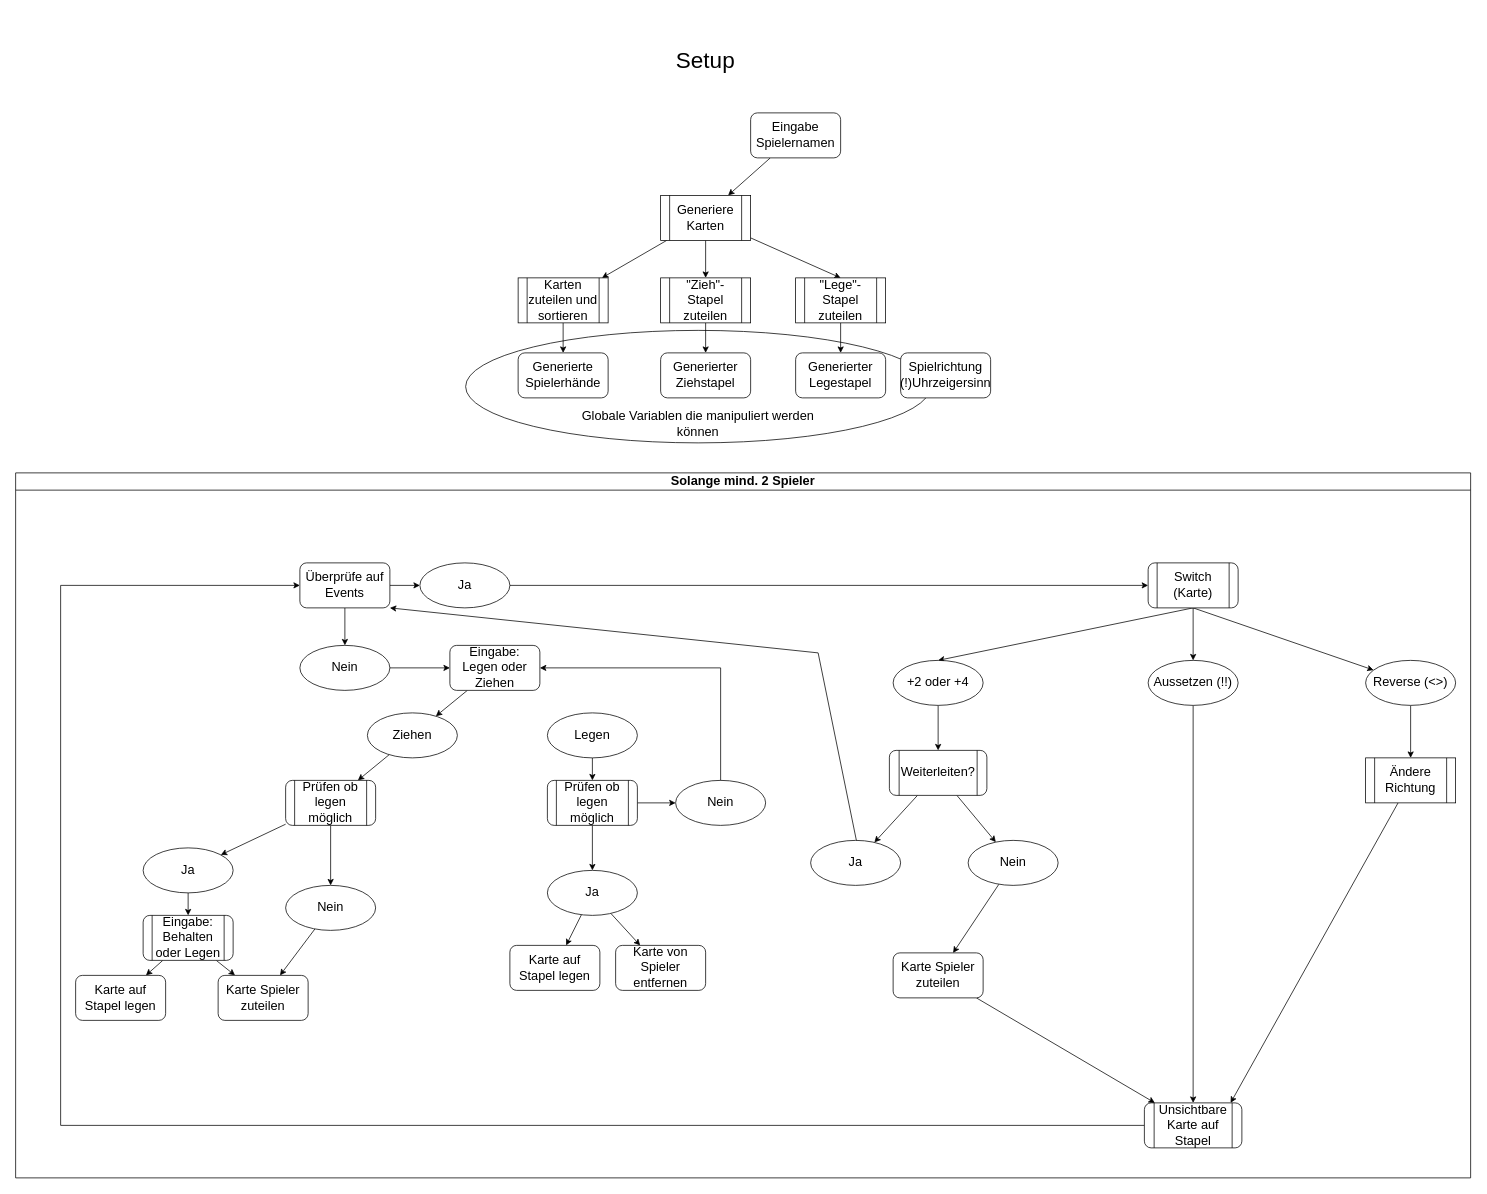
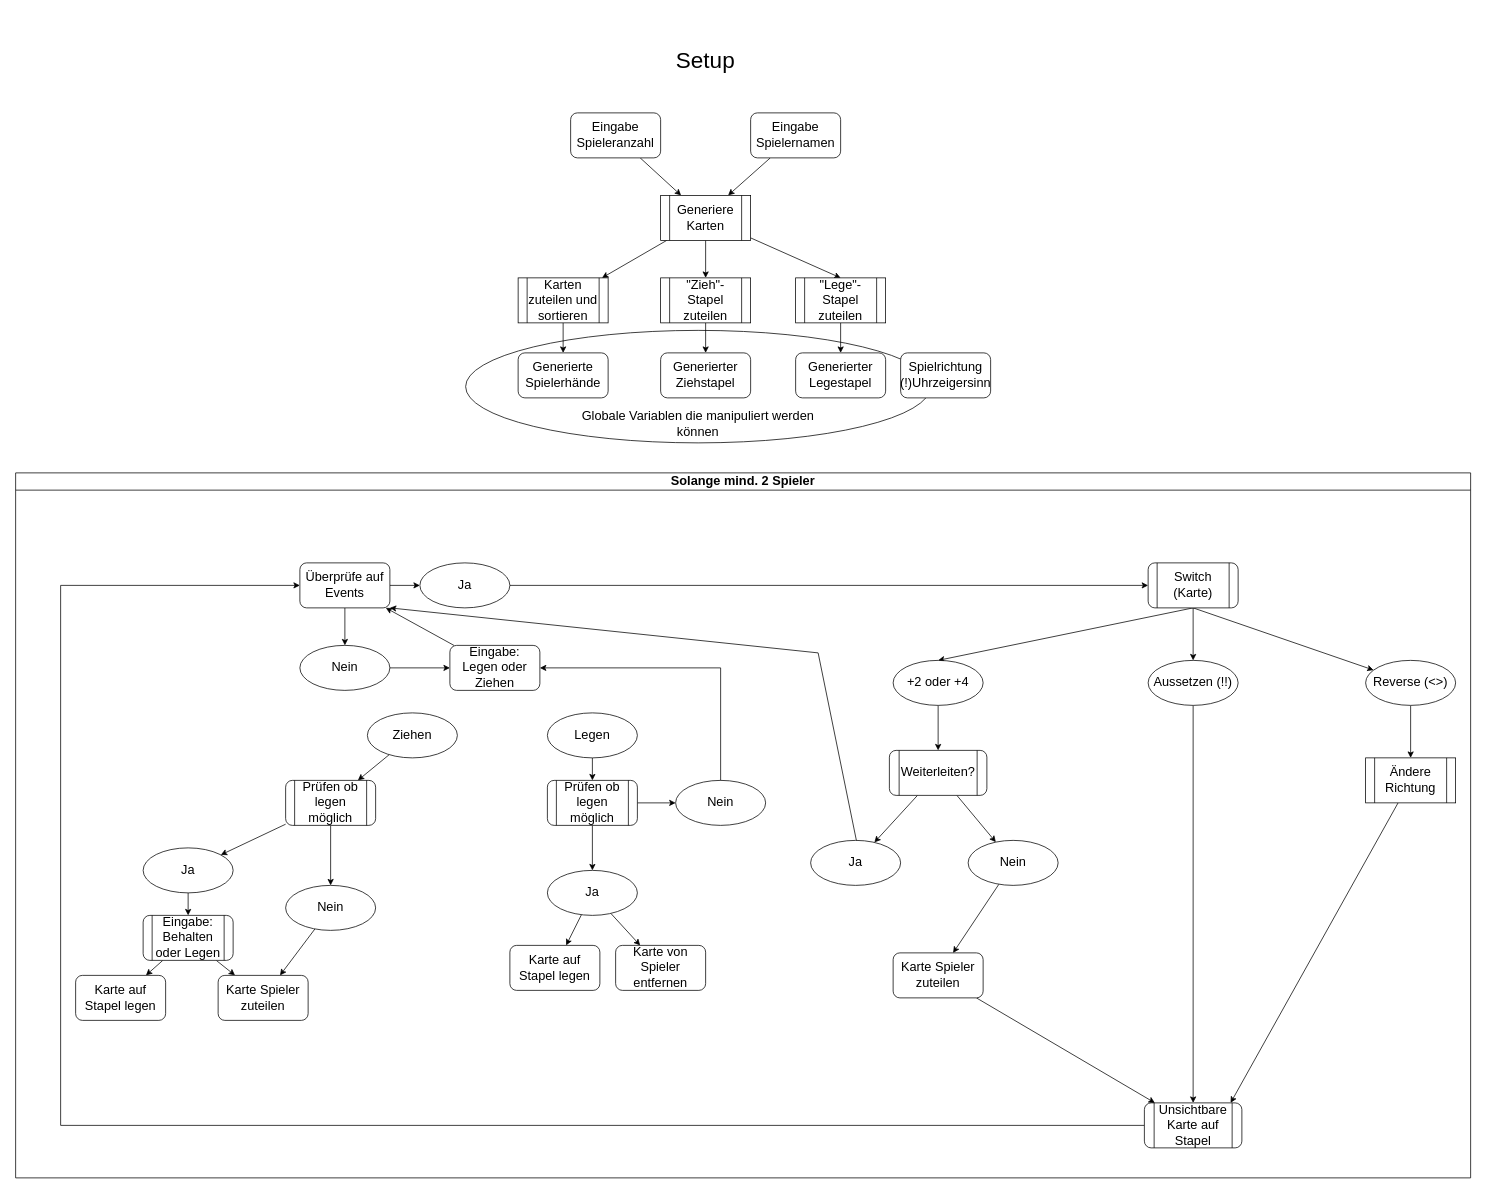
  <mxCell id="0" />
  <mxCell id="1" parent="0" />
  <mxCell id="2" value="&lt;div style=&quot;font-size: 30px;&quot;&gt;&lt;font style=&quot;font-size: 30px;&quot;&gt;Setup&lt;/font&gt;&lt;/div&gt;" style="text;html=1;strokeColor=none;fillColor=none;align=center;verticalAlign=middle;whiteSpace=wrap;rounded=0;" vertex="1" parent="1"><mxGeometry x="700" y="20" width="480" height="120" as="geometry" /></mxCell>
+ <mxCell id="3" value="" style="edgeStyle=none;rounded=0;orthogonalLoop=1;jettySize=auto;html=1;fontSize=17;" edge="1" parent="1" source="4" target="11"><mxGeometry relative="1" as="geometry" /></mxCell>
+ <mxCell id="4" value="Eingabe Spieleranzahl" style="rounded=1;whiteSpace=wrap;html=1;fontSize=17;" vertex="1" parent="1"><mxGeometry x="760" y="150" width="120" height="60" as="geometry" /></mxCell>
  <mxCell id="5" value="&lt;div&gt;Generierte Spielerhände&lt;/div&gt;" style="rounded=1;whiteSpace=wrap;html=1;fontSize=17;" vertex="1" parent="1"><mxGeometry x="690" y="470" width="120" height="60" as="geometry" /></mxCell>
  <mxCell id="6" value="" style="edgeStyle=none;rounded=0;orthogonalLoop=1;jettySize=auto;html=1;fontSize=17;entryX=0.75;entryY=0;entryDx=0;entryDy=0;" edge="1" parent="1" source="7" target="11"><mxGeometry relative="1" as="geometry"><mxPoint x="850" y="290" as="targetPoint" /></mxGeometry></mxCell>
  <mxCell id="7" value="Eingabe Spielernamen" style="rounded=1;whiteSpace=wrap;html=1;fontSize=17;" vertex="1" parent="1"><mxGeometry x="1000" y="150" width="120" height="60" as="geometry" /></mxCell>
  <mxCell id="8" value="" style="edgeStyle=none;rounded=0;orthogonalLoop=1;jettySize=auto;html=1;fontSize=17;" edge="1" parent="1" source="11" target="13"><mxGeometry relative="1" as="geometry" /></mxCell>
  <mxCell id="9" value="" style="edgeStyle=none;rounded=0;orthogonalLoop=1;jettySize=auto;html=1;fontSize=17;entryX=0.5;entryY=0;entryDx=0;entryDy=0;" edge="1" parent="1" source="11" target="15"><mxGeometry relative="1" as="geometry" /></mxCell>
  <mxCell id="10" value="" style="edgeStyle=none;rounded=0;orthogonalLoop=1;jettySize=auto;html=1;fontSize=17;entryX=0.5;entryY=0;entryDx=0;entryDy=0;" edge="1" parent="1" source="11" target="17"><mxGeometry relative="1" as="geometry"><mxPoint x="890" y="300" as="targetPoint" /></mxGeometry></mxCell>
  <mxCell id="11" value="Generiere Karten" style="shape=process;whiteSpace=wrap;html=1;backgroundOutline=1;fontSize=17;" vertex="1" parent="1"><mxGeometry x="880" y="260" width="120" height="60" as="geometry" /></mxCell>
  <mxCell id="12" value="" style="edgeStyle=none;rounded=0;orthogonalLoop=1;jettySize=auto;html=1;fontSize=17;" edge="1" parent="1" source="13" target="5"><mxGeometry relative="1" as="geometry" /></mxCell>
  <mxCell id="13" value="Karten zuteilen und sortieren" style="shape=process;whiteSpace=wrap;html=1;backgroundOutline=1;fontSize=17;" vertex="1" parent="1"><mxGeometry x="690" y="370" width="120" height="60" as="geometry" /></mxCell>
  <mxCell id="14" value="" style="edgeStyle=none;rounded=0;orthogonalLoop=1;jettySize=auto;html=1;fontSize=17;" edge="1" parent="1" source="15" target="18"><mxGeometry relative="1" as="geometry" /></mxCell>
  <mxCell id="15" value="&lt;div&gt;&quot;Zieh&quot;-Stapel zuteilen&lt;/div&gt;" style="shape=process;whiteSpace=wrap;html=1;backgroundOutline=1;fontSize=17;" vertex="1" parent="1"><mxGeometry x="880" y="370" width="120" height="60" as="geometry" /></mxCell>
  <mxCell id="16" value="" style="edgeStyle=none;rounded=0;orthogonalLoop=1;jettySize=auto;html=1;fontSize=17;" edge="1" parent="1" source="17" target="19"><mxGeometry relative="1" as="geometry" /></mxCell>
  <mxCell id="17" value="&lt;div&gt;&quot;Lege&quot;-Stapel zuteilen&lt;/div&gt;" style="shape=process;whiteSpace=wrap;html=1;backgroundOutline=1;fontSize=17;" vertex="1" parent="1"><mxGeometry x="1060" y="370" width="120" height="60" as="geometry" /></mxCell>
  <mxCell id="18" value="&lt;div&gt;Generierter Ziehstapel&lt;/div&gt;" style="rounded=1;whiteSpace=wrap;html=1;fontSize=17;" vertex="1" parent="1"><mxGeometry x="880" y="470" width="120" height="60" as="geometry" /></mxCell>
  <mxCell id="19" value="&lt;div&gt;Generierter Legestapel&lt;/div&gt;" style="rounded=1;whiteSpace=wrap;html=1;fontSize=17;" vertex="1" parent="1"><mxGeometry x="1060" y="470" width="120" height="60" as="geometry" /></mxCell>
  <mxCell id="20" value="" style="ellipse;whiteSpace=wrap;html=1;fontSize=17;fillColor=none;" vertex="1" parent="1"><mxGeometry x="620" y="440" width="620" height="150" as="geometry" /></mxCell>
  <mxCell id="21" value="Globale Variablen die manipuliert werden können" style="text;html=1;strokeColor=none;fillColor=none;align=center;verticalAlign=middle;whiteSpace=wrap;rounded=0;fontSize=17;" vertex="1" parent="1"><mxGeometry x="765" y="550" width="330" height="30" as="geometry" /></mxCell>
  <mxCell id="22" value="&lt;div&gt;Spielrichtung&lt;/div&gt;&lt;div&gt;(!)Uhrzeigersinn&lt;br&gt;&lt;/div&gt;" style="rounded=1;whiteSpace=wrap;html=1;fontSize=17;" vertex="1" parent="1"><mxGeometry x="1200" y="470" width="120" height="60" as="geometry" /></mxCell>
  <mxCell id="23" value="&lt;div&gt;Solange mind. 2 Spieler&lt;/div&gt;" style="swimlane;whiteSpace=wrap;html=1;fontSize=17;" vertex="1" parent="1"><mxGeometry x="20" y="630" width="1940" height="940" as="geometry" /></mxCell>
  <mxCell id="24" value="" style="edgeStyle=none;rounded=0;orthogonalLoop=1;jettySize=auto;html=1;fontSize=17;" edge="1" parent="23" source="26" target="28"><mxGeometry relative="1" as="geometry" /></mxCell>
  <mxCell id="25" value="" style="edgeStyle=none;rounded=0;orthogonalLoop=1;jettySize=auto;html=1;fontSize=17;" edge="1" parent="23" source="26" target="34"><mxGeometry relative="1" as="geometry" /></mxCell>
  <mxCell id="26" value="&lt;div&gt;Überprüfe auf Events&lt;/div&gt;" style="rounded=1;whiteSpace=wrap;html=1;fontSize=17;" vertex="1" parent="23"><mxGeometry x="379" y="120" width="120" height="60" as="geometry" /></mxCell>
  <mxCell id="27" value="" style="edgeStyle=none;rounded=0;orthogonalLoop=1;jettySize=auto;html=1;fontSize=17;" edge="1" parent="23" source="28" target="32"><mxGeometry relative="1" as="geometry" /></mxCell>
  <mxCell id="28" value="&lt;div&gt;Ja&lt;/div&gt;" style="ellipse;whiteSpace=wrap;html=1;fontSize=17;rounded=1;" vertex="1" parent="23"><mxGeometry x="539" y="120" width="120" height="60" as="geometry" /></mxCell>
  <mxCell id="29" value="" style="rounded=0;orthogonalLoop=1;jettySize=auto;html=1;strokeWidth=1;fontSize=17;exitX=0.5;exitY=1;exitDx=0;exitDy=0;entryX=0.5;entryY=0;entryDx=0;entryDy=0;" edge="1" parent="23" source="32" target="64"><mxGeometry relative="1" as="geometry" /></mxCell>
  <mxCell id="30" value="" style="edgeStyle=none;rounded=0;orthogonalLoop=1;jettySize=auto;html=1;strokeWidth=1;fontSize=17;exitX=0.5;exitY=1;exitDx=0;exitDy=0;" edge="1" parent="23" source="32" target="66"><mxGeometry relative="1" as="geometry" /></mxCell>
  <mxCell id="31" value="" style="edgeStyle=none;rounded=0;orthogonalLoop=1;jettySize=auto;html=1;strokeWidth=1;fontSize=17;exitX=0.5;exitY=1;exitDx=0;exitDy=0;" edge="1" parent="23" source="32" target="68"><mxGeometry relative="1" as="geometry" /></mxCell>
  <mxCell id="32" value="Switch (Karte)" style="shape=process;whiteSpace=wrap;html=1;backgroundOutline=1;fontSize=17;rounded=1;" vertex="1" parent="23"><mxGeometry x="1510" y="120" width="120" height="60" as="geometry" /></mxCell>
  <mxCell id="33" value="" style="edgeStyle=none;rounded=0;orthogonalLoop=1;jettySize=auto;html=1;fontSize=17;" edge="1" parent="23" source="34" target="36"><mxGeometry relative="1" as="geometry" /></mxCell>
  <mxCell id="34" value="Nein" style="ellipse;whiteSpace=wrap;html=1;fontSize=17;rounded=1;" vertex="1" parent="23"><mxGeometry x="379" y="230" width="120" height="60" as="geometry" /></mxCell>
- <mxCell id="35" value="" style="edgeStyle=none;rounded=0;orthogonalLoop=1;jettySize=auto;html=1;fontSize=17;" edge="1" parent="23" source="36" target="38"><mxGeometry relative="1" as="geometry" /></mxCell>
+ <mxCell id="35" value="" style="edgeStyle=none;rounded=0;orthogonalLoop=1;jettySize=auto;html=1;fontSize=17;" edge="1" parent="23" source="36" target="26"><mxGeometry relative="1" as="geometry" /></mxCell>
  <mxCell id="36" value="Eingabe: Legen oder Ziehen" style="whiteSpace=wrap;html=1;fontSize=17;rounded=1;" vertex="1" parent="23"><mxGeometry x="579" y="230" width="120" height="60" as="geometry" /></mxCell>
  <mxCell id="37" value="" style="edgeStyle=none;rounded=0;orthogonalLoop=1;jettySize=auto;html=1;fontSize=17;" edge="1" parent="23" source="38" target="43"><mxGeometry relative="1" as="geometry" /></mxCell>
  <mxCell id="38" value="Ziehen" style="ellipse;whiteSpace=wrap;html=1;fontSize=17;rounded=1;" vertex="1" parent="23"><mxGeometry x="469" y="320" width="120" height="60" as="geometry" /></mxCell>
  <mxCell id="39" value="" style="edgeStyle=none;rounded=0;orthogonalLoop=1;jettySize=auto;html=1;fontSize=17;" edge="1" parent="23" source="40" target="55"><mxGeometry relative="1" as="geometry" /></mxCell>
  <mxCell id="40" value="Legen" style="ellipse;whiteSpace=wrap;html=1;fontSize=17;rounded=1;" vertex="1" parent="23"><mxGeometry x="709" y="320" width="120" height="60" as="geometry" /></mxCell>
  <mxCell id="41" value="" style="edgeStyle=none;rounded=0;orthogonalLoop=1;jettySize=auto;html=1;fontSize=17;" edge="1" parent="23" source="43" target="45"><mxGeometry relative="1" as="geometry" /></mxCell>
  <mxCell id="42" value="" style="edgeStyle=none;rounded=0;orthogonalLoop=1;jettySize=auto;html=1;fontSize=17;" edge="1" parent="23" source="43" target="52"><mxGeometry relative="1" as="geometry" /></mxCell>
  <mxCell id="43" value="Prüfen ob legen möglich" style="shape=process;whiteSpace=wrap;html=1;backgroundOutline=1;fontSize=17;rounded=1;" vertex="1" parent="23"><mxGeometry x="360" y="410" width="120" height="60" as="geometry" /></mxCell>
  <mxCell id="44" value="" style="edgeStyle=none;rounded=0;orthogonalLoop=1;jettySize=auto;html=1;fontSize=17;" edge="1" parent="23" source="45" target="48"><mxGeometry relative="1" as="geometry" /></mxCell>
  <mxCell id="45" value="Ja" style="ellipse;whiteSpace=wrap;html=1;fontSize=17;rounded=1;" vertex="1" parent="23"><mxGeometry x="170" y="500" width="120" height="60" as="geometry" /></mxCell>
  <mxCell id="46" value="" style="edgeStyle=none;rounded=0;orthogonalLoop=1;jettySize=auto;html=1;fontSize=17;" edge="1" parent="23" source="48" target="49"><mxGeometry relative="1" as="geometry" /></mxCell>
  <mxCell id="47" value="" style="edgeStyle=none;rounded=0;orthogonalLoop=1;jettySize=auto;html=1;fontSize=17;" edge="1" parent="23" source="48" target="50"><mxGeometry relative="1" as="geometry" /></mxCell>
  <mxCell id="48" value="Eingabe: Behalten oder Legen" style="shape=process;whiteSpace=wrap;html=1;backgroundOutline=1;fontSize=17;rounded=1;" vertex="1" parent="23"><mxGeometry x="170" y="590" width="120" height="60" as="geometry" /></mxCell>
  <mxCell id="49" value="Karte Spieler zuteilen" style="whiteSpace=wrap;html=1;fontSize=17;rounded=1;" vertex="1" parent="23"><mxGeometry x="270" y="670" width="120" height="60" as="geometry" /></mxCell>
  <mxCell id="50" value="Karte auf Stapel legen" style="whiteSpace=wrap;html=1;fontSize=17;rounded=1;" vertex="1" parent="23"><mxGeometry x="80" y="670" width="120" height="60" as="geometry" /></mxCell>
  <mxCell id="51" value="" style="edgeStyle=none;rounded=0;orthogonalLoop=1;jettySize=auto;html=1;fontSize=17;" edge="1" parent="23" source="52" target="49"><mxGeometry relative="1" as="geometry" /></mxCell>
  <mxCell id="52" value="Nein" style="ellipse;whiteSpace=wrap;html=1;fontSize=17;rounded=1;" vertex="1" parent="23"><mxGeometry x="360" y="550" width="120" height="60" as="geometry" /></mxCell>
  <mxCell id="53" value="" style="edgeStyle=none;rounded=0;orthogonalLoop=1;jettySize=auto;html=1;fontSize=17;" edge="1" parent="23" source="55" target="58"><mxGeometry relative="1" as="geometry" /></mxCell>
  <mxCell id="54" value="" style="edgeStyle=none;rounded=0;orthogonalLoop=1;jettySize=auto;html=1;fontSize=17;" edge="1" parent="23" source="55" target="61"><mxGeometry relative="1" as="geometry" /></mxCell>
  <mxCell id="55" value="Prüfen ob legen möglich" style="shape=process;whiteSpace=wrap;html=1;backgroundOutline=1;fontSize=17;rounded=1;" vertex="1" parent="23"><mxGeometry x="709" y="410" width="120" height="60" as="geometry" /></mxCell>
  <mxCell id="56" value="" style="edgeStyle=none;rounded=0;orthogonalLoop=1;jettySize=auto;html=1;fontSize=17;" edge="1" parent="23" source="58" target="59"><mxGeometry relative="1" as="geometry" /></mxCell>
  <mxCell id="57" value="" style="edgeStyle=none;rounded=0;orthogonalLoop=1;jettySize=auto;html=1;fontSize=17;" edge="1" parent="23" source="58" target="60"><mxGeometry relative="1" as="geometry" /></mxCell>
  <mxCell id="58" value="Ja" style="ellipse;whiteSpace=wrap;html=1;fontSize=17;rounded=1;" vertex="1" parent="23"><mxGeometry x="709" y="530" width="120" height="60" as="geometry" /></mxCell>
  <mxCell id="59" value="Karte auf Stapel legen" style="whiteSpace=wrap;html=1;fontSize=17;rounded=1;" vertex="1" parent="23"><mxGeometry x="659" y="630" width="120" height="60" as="geometry" /></mxCell>
  <mxCell id="60" value="Karte von Spieler entfernen" style="whiteSpace=wrap;html=1;fontSize=17;rounded=1;" vertex="1" parent="23"><mxGeometry x="800" y="630" width="120" height="60" as="geometry" /></mxCell>
  <mxCell id="61" value="Nein" style="ellipse;whiteSpace=wrap;html=1;fontSize=17;rounded=1;" vertex="1" parent="23"><mxGeometry x="880" y="410" width="120" height="60" as="geometry" /></mxCell>
  <mxCell id="62" value="" style="edgeStyle=none;orthogonalLoop=1;jettySize=auto;html=1;rounded=0;fontSize=17;entryX=1;entryY=0.5;entryDx=0;entryDy=0;exitX=0.5;exitY=0;exitDx=0;exitDy=0;" edge="1" parent="23" source="61" target="36"><mxGeometry width="80" relative="1" as="geometry"><mxPoint x="940" y="400" as="sourcePoint" /><mxPoint x="930" y="259.5" as="targetPoint" /><Array as="points"><mxPoint x="940" y="260" /></Array></mxGeometry></mxCell>
  <mxCell id="63" value="" style="edgeStyle=none;rounded=0;orthogonalLoop=1;jettySize=auto;html=1;strokeWidth=1;fontSize=17;" edge="1" parent="23" source="64" target="71"><mxGeometry relative="1" as="geometry" /></mxCell>
  <mxCell id="64" value="+2 oder +4" style="ellipse;whiteSpace=wrap;html=1;fontSize=17;rounded=1;" vertex="1" parent="23"><mxGeometry x="1170" y="250" width="120" height="60" as="geometry" /></mxCell>
  <mxCell id="65" value="" style="edgeStyle=none;rounded=0;orthogonalLoop=1;jettySize=auto;html=1;strokeWidth=1;fontSize=17;entryX=0.5;entryY=0;entryDx=0;entryDy=0;" edge="1" parent="23" source="66"><mxGeometry relative="1" as="geometry"><mxPoint x="1570" y="840" as="targetPoint" /></mxGeometry></mxCell>
  <mxCell id="66" value="Aussetzen (!!)" style="ellipse;whiteSpace=wrap;html=1;fontSize=17;rounded=1;" vertex="1" parent="23"><mxGeometry x="1510" y="250" width="120" height="60" as="geometry" /></mxCell>
  <mxCell id="67" value="" style="edgeStyle=none;rounded=0;orthogonalLoop=1;jettySize=auto;html=1;strokeWidth=1;fontSize=17;" edge="1" parent="23" source="68" target="81"><mxGeometry relative="1" as="geometry" /></mxCell>
  <mxCell id="68" value="Reverse (&amp;lt;&amp;gt;)" style="ellipse;whiteSpace=wrap;html=1;fontSize=17;rounded=1;" vertex="1" parent="23"><mxGeometry x="1800" y="250" width="120" height="60" as="geometry" /></mxCell>
  <mxCell id="69" value="" style="edgeStyle=none;rounded=0;orthogonalLoop=1;jettySize=auto;html=1;strokeWidth=1;fontSize=17;" edge="1" parent="23" source="71" target="72"><mxGeometry relative="1" as="geometry" /></mxCell>
  <mxCell id="70" value="" style="edgeStyle=none;rounded=0;orthogonalLoop=1;jettySize=auto;html=1;strokeWidth=1;fontSize=17;" edge="1" parent="23" source="71" target="74"><mxGeometry relative="1" as="geometry" /></mxCell>
  <mxCell id="71" value="Weiterleiten?" style="shape=process;whiteSpace=wrap;html=1;backgroundOutline=1;fontSize=17;rounded=1;" vertex="1" parent="23"><mxGeometry x="1165" y="370" width="130" height="60" as="geometry" /></mxCell>
  <mxCell id="72" value="Ja" style="ellipse;whiteSpace=wrap;html=1;fontSize=17;rounded=1;" vertex="1" parent="23"><mxGeometry x="1060" y="490" width="120" height="60" as="geometry" /></mxCell>
  <mxCell id="73" value="" style="edgeStyle=none;rounded=0;orthogonalLoop=1;jettySize=auto;html=1;strokeWidth=1;fontSize=17;" edge="1" parent="23" source="74" target="77"><mxGeometry relative="1" as="geometry" /></mxCell>
  <mxCell id="74" value="Nein" style="ellipse;whiteSpace=wrap;html=1;fontSize=17;rounded=1;" vertex="1" parent="23"><mxGeometry x="1270" y="490" width="120" height="60" as="geometry" /></mxCell>
  <mxCell id="75" value="" style="edgeStyle=none;orthogonalLoop=1;jettySize=auto;html=1;rounded=0;fontSize=17;entryX=1;entryY=1;entryDx=0;entryDy=0;exitX=0.5;exitY=0;exitDx=0;exitDy=0;" edge="1" parent="23" target="26"><mxGeometry width="80" relative="1" as="geometry"><mxPoint x="1121" y="490" as="sourcePoint" /><mxPoint x="880" y="340" as="targetPoint" /><Array as="points"><mxPoint x="1070" y="240" /></Array></mxGeometry></mxCell>
  <mxCell id="76" value="" style="edgeStyle=none;rounded=0;orthogonalLoop=1;jettySize=auto;html=1;strokeWidth=1;fontSize=17;" edge="1" parent="23" source="77"><mxGeometry relative="1" as="geometry"><mxPoint x="1519" y="840" as="targetPoint" /></mxGeometry></mxCell>
  <mxCell id="77" value="Karte Spieler zuteilen" style="whiteSpace=wrap;html=1;fontSize=17;rounded=1;" vertex="1" parent="23"><mxGeometry x="1170" y="640" width="120" height="60" as="geometry" /></mxCell>
  <mxCell id="78" value="" style="edgeStyle=none;rounded=0;orthogonalLoop=1;jettySize=auto;html=1;strokeWidth=1;fontSize=17;entryX=0;entryY=0.5;entryDx=0;entryDy=0;" edge="1" parent="23" target="26"><mxGeometry relative="1" as="geometry"><mxPoint x="1505" y="870" as="sourcePoint" /><mxPoint x="-100" y="290" as="targetPoint" /><Array as="points"><mxPoint x="60" y="870" /><mxPoint x="60" y="150" /></Array></mxGeometry></mxCell>
  <mxCell id="79" value="Unsichtbare Karte auf Stapel" style="shape=process;whiteSpace=wrap;html=1;backgroundOutline=1;fontSize=17;rounded=1;" vertex="1" parent="23"><mxGeometry x="1505" y="840" width="130" height="60" as="geometry" /></mxCell>
  <mxCell id="80" value="" style="edgeStyle=none;rounded=0;orthogonalLoop=1;jettySize=auto;html=1;strokeWidth=1;fontSize=17;" edge="1" parent="23" source="81"><mxGeometry relative="1" as="geometry"><mxPoint x="1620" y="840" as="targetPoint" /></mxGeometry></mxCell>
  <mxCell id="81" value="Ändere Richtung" style="shape=process;whiteSpace=wrap;html=1;backgroundOutline=1;fontSize=17;" vertex="1" parent="23"><mxGeometry x="1800" y="380" width="120" height="60" as="geometry" /></mxCell>
